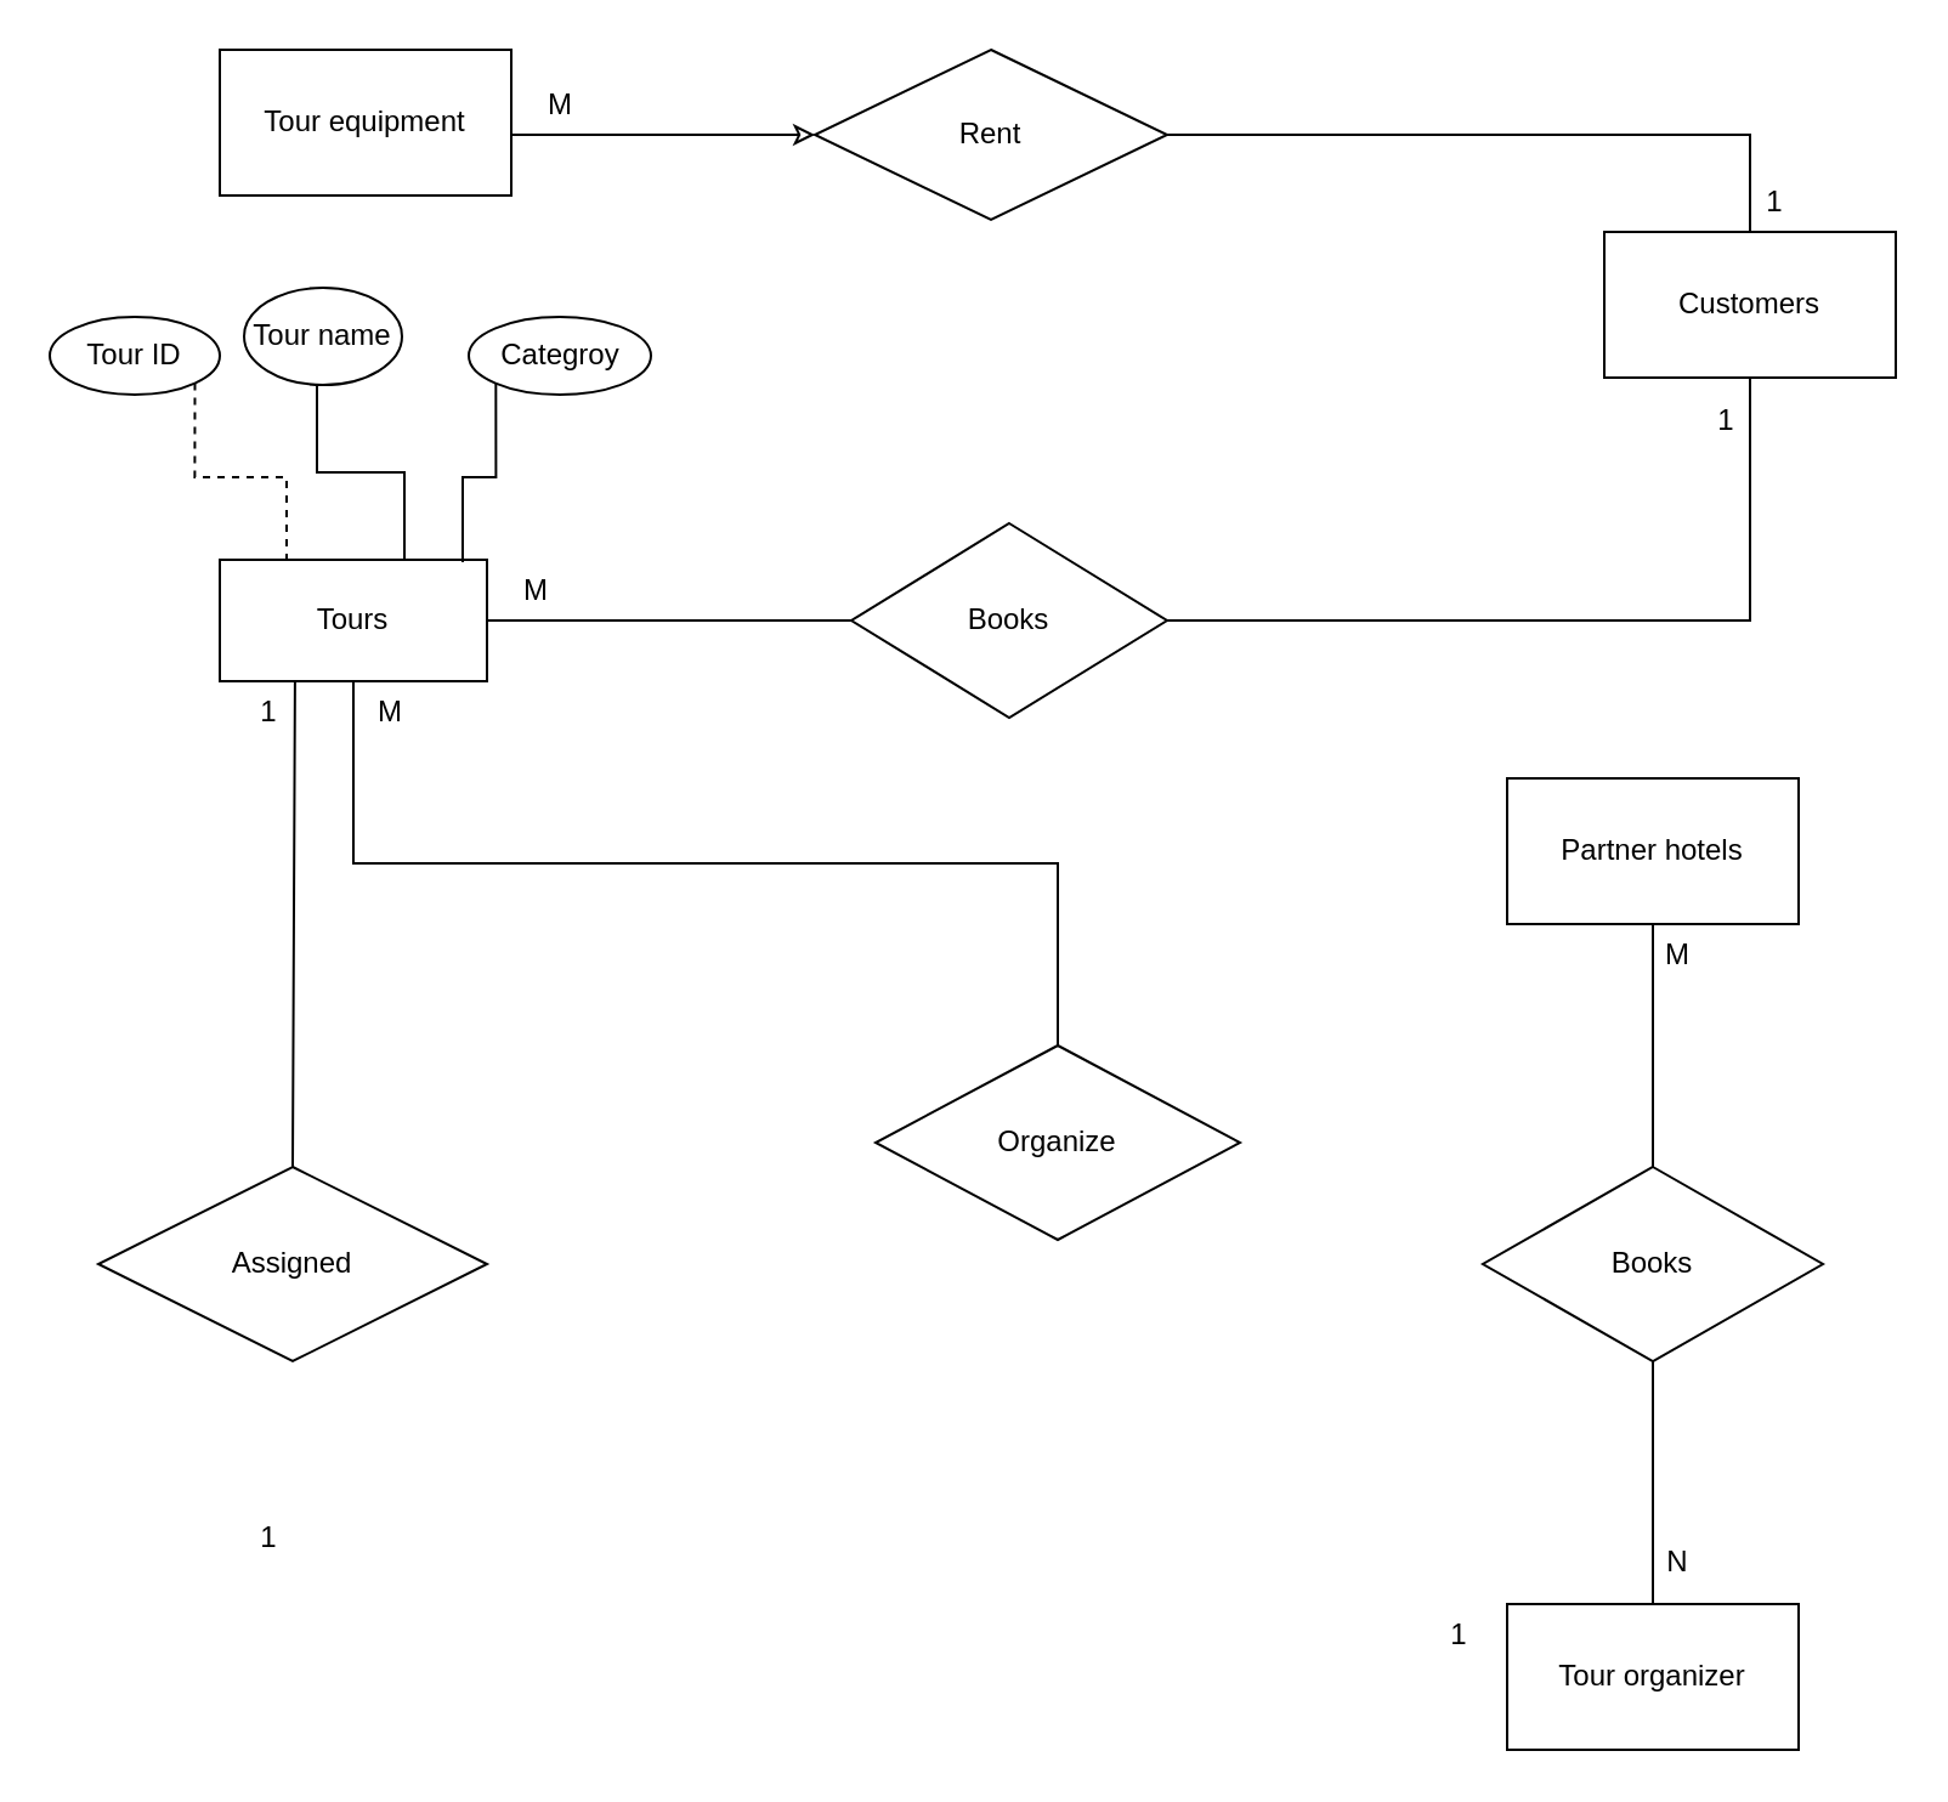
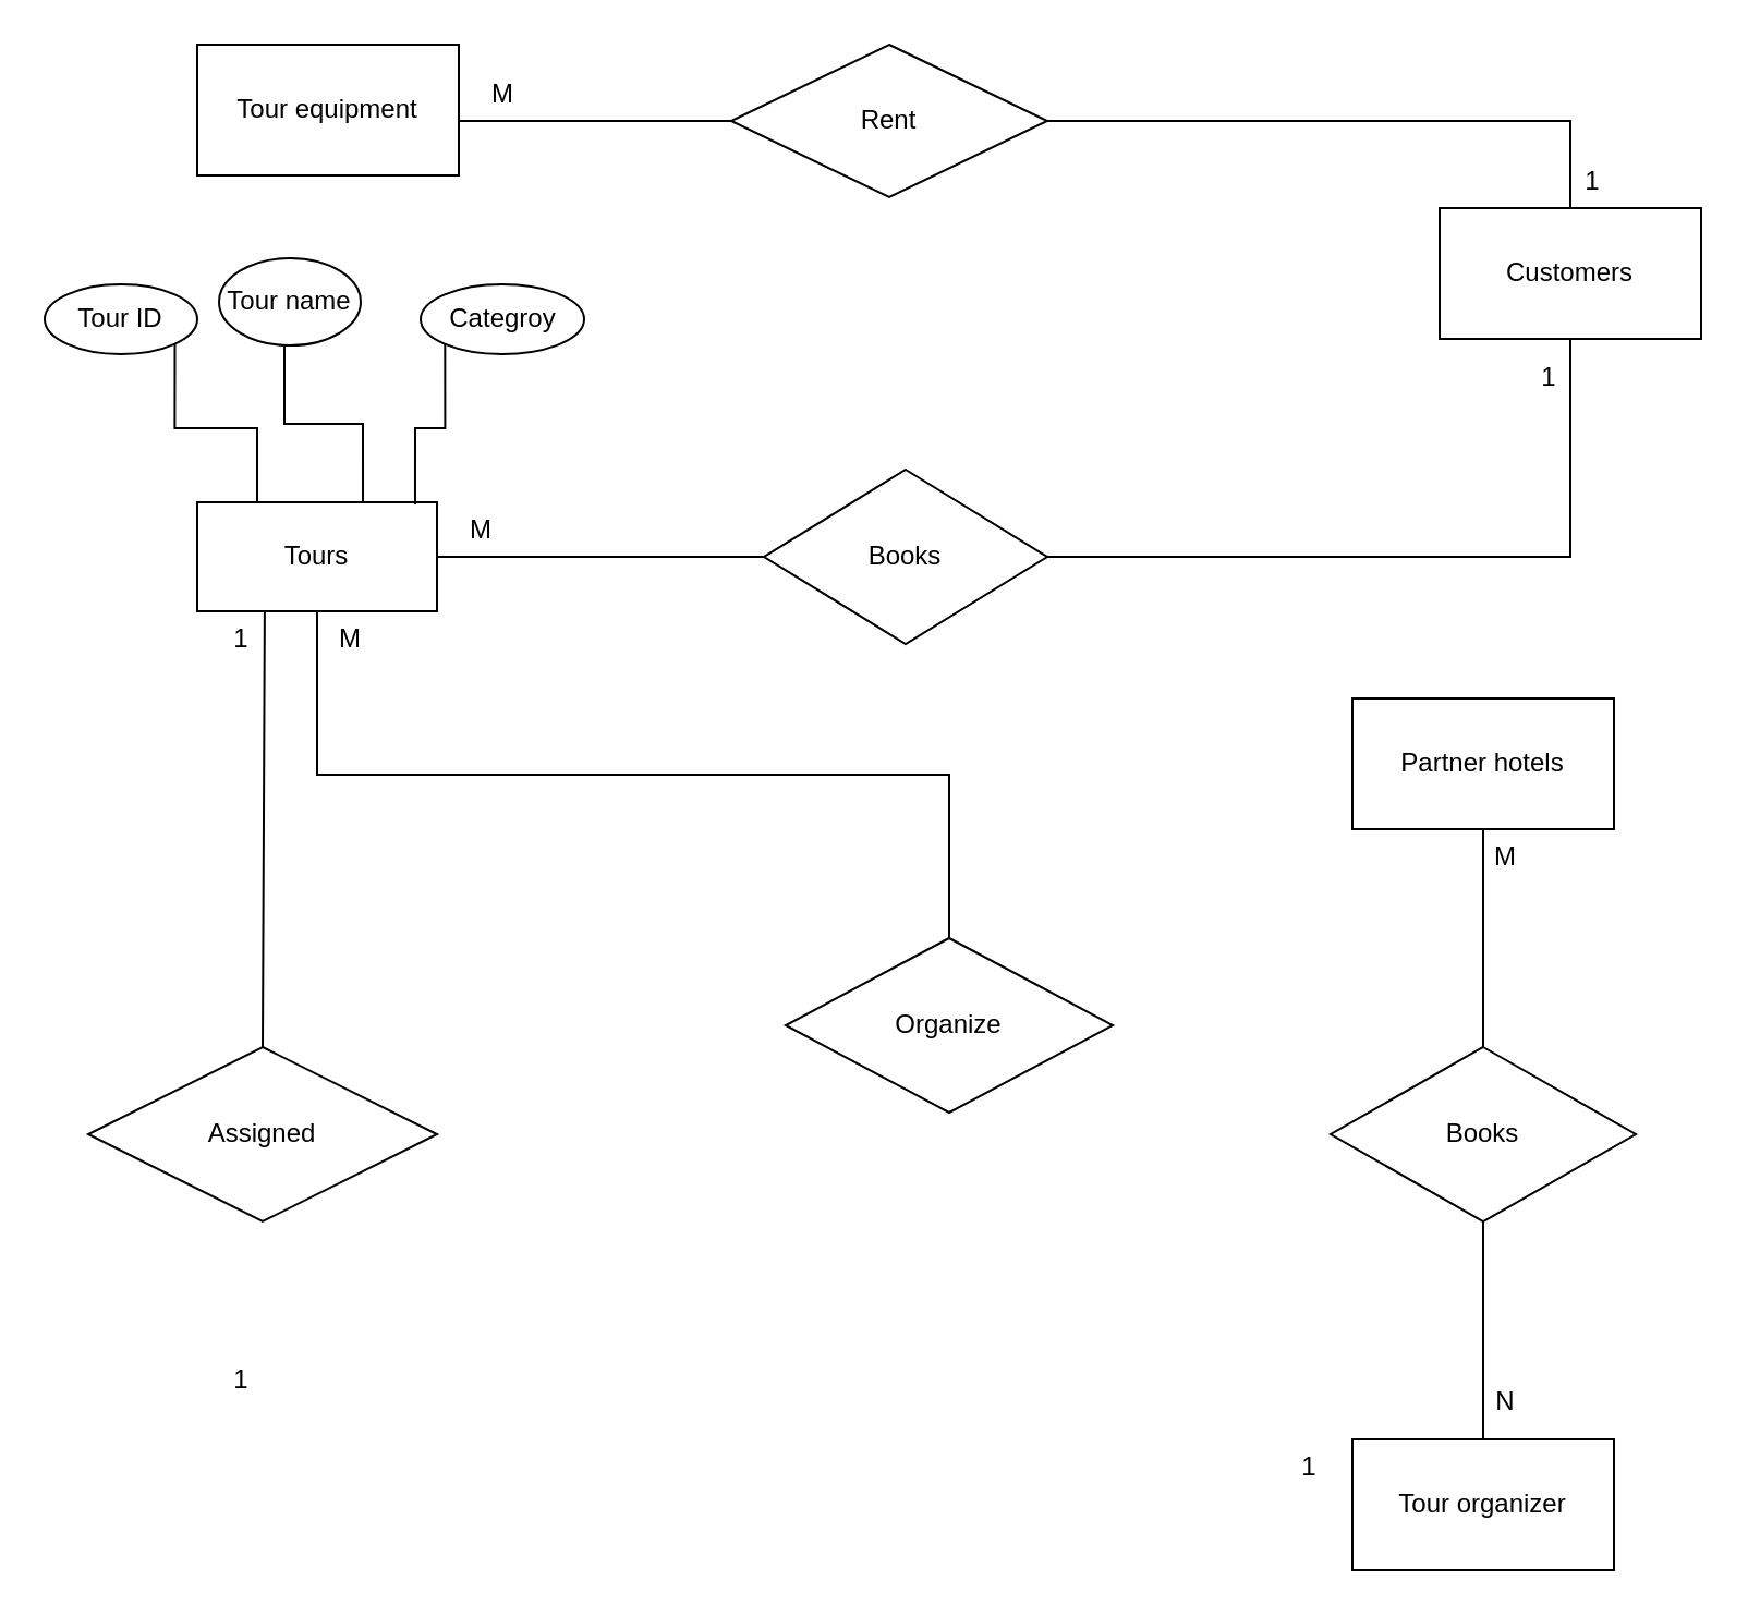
  <mxCell id="0" />
  <mxCell id="1" parent="0" />
  <mxCell id="2" style="rounded=0;orthogonalLoop=1;jettySize=auto;html=1;entryX=0;entryY=0.5;entryDx=0;entryDy=0;endArrow=none;endFill=0;" edge="1" parent="1" source="5" target="7"><mxGeometry relative="1" as="geometry" /></mxCell>
  <mxCell id="3" style="edgeStyle=orthogonalEdgeStyle;rounded=0;orthogonalLoop=1;jettySize=auto;html=1;exitX=0.5;exitY=1;exitDx=0;exitDy=0;endArrow=none;endFill=0;" edge="1" parent="1" source="5" target="13"><mxGeometry relative="1" as="geometry" /></mxCell>
  <mxCell id="4" style="edgeStyle=orthogonalEdgeStyle;rounded=0;orthogonalLoop=1;jettySize=auto;html=1;exitX=0.25;exitY=1;exitDx=0;exitDy=0;startArrow=none;startFill=0;endArrow=none;endFill=0;entryX=0.5;entryY=0;entryDx=0;entryDy=0;" edge="1" parent="1" target="19"><mxGeometry relative="1" as="geometry"><mxPoint x="118.72" y="270" as="sourcePoint" /><mxPoint x="121.22" y="470" as="targetPoint" /><Array as="points"><mxPoint x="121" y="270" /><mxPoint x="121" y="480" /></Array></mxGeometry></mxCell>
  <mxCell id="5" value="Tours" style="rounded=0;whiteSpace=wrap;html=1;" vertex="1" parent="1"><mxGeometry x="90" y="230" width="110" height="50" as="geometry" /></mxCell>
  <mxCell id="6" style="edgeStyle=orthogonalEdgeStyle;rounded=0;orthogonalLoop=1;jettySize=auto;html=1;exitX=1;exitY=0.5;exitDx=0;exitDy=0;endArrow=none;endFill=0;" edge="1" parent="1" source="7" target="9"><mxGeometry relative="1" as="geometry"><mxPoint x="710" y="160" as="targetPoint" /></mxGeometry></mxCell>
  <mxCell id="7" value="Books" style="rhombus;whiteSpace=wrap;html=1;" vertex="1" parent="1"><mxGeometry x="350" y="215" width="130" height="80" as="geometry" /></mxCell>
  <mxCell id="8" style="edgeStyle=orthogonalEdgeStyle;rounded=0;orthogonalLoop=1;jettySize=auto;html=1;exitX=0.5;exitY=0;exitDx=0;exitDy=0;entryX=1;entryY=0.5;entryDx=0;entryDy=0;endArrow=none;endFill=0;" edge="1" parent="1" source="9" target="10"><mxGeometry relative="1" as="geometry" /></mxCell>
  <mxCell id="9" value="Customers&lt;br&gt;" style="rounded=0;whiteSpace=wrap;html=1;" vertex="1" parent="1"><mxGeometry x="660" y="95" width="120" height="60" as="geometry" /></mxCell>
  <mxCell id="10" value="Rent" style="rhombus;whiteSpace=wrap;html=1;" vertex="1" parent="1"><mxGeometry x="335" y="20" width="145" height="70" as="geometry" /></mxCell>
- <mxCell id="11" style="edgeStyle=orthogonalEdgeStyle;rounded=0;orthogonalLoop=1;jettySize=auto;html=1;exitX=1;exitY=0.5;exitDx=0;exitDy=0;endArrow=classic;endFill=0;entryX=0;entryY=0.5;entryDx=0;entryDy=0;" edge="1" parent="1" source="12" target="10"><mxGeometry relative="1" as="geometry"><Array as="points"><mxPoint x="210" y="55" /></Array></mxGeometry></mxCell>
+ <mxCell id="11" style="edgeStyle=orthogonalEdgeStyle;rounded=0;orthogonalLoop=1;jettySize=auto;html=1;exitX=1;exitY=0.5;exitDx=0;exitDy=0;endArrow=none;endFill=0;entryX=0;entryY=0.5;entryDx=0;entryDy=0;" edge="1" parent="1" source="12" target="10"><mxGeometry relative="1" as="geometry"><Array as="points"><mxPoint x="210" y="55" /></Array></mxGeometry></mxCell>
  <mxCell id="12" value="Tour equipment" style="rounded=0;whiteSpace=wrap;html=1;" vertex="1" parent="1"><mxGeometry x="90" y="20" width="120" height="60" as="geometry" /></mxCell>
  <mxCell id="13" value="Organize" style="rhombus;whiteSpace=wrap;html=1;" vertex="1" parent="1"><mxGeometry x="360" y="430" width="150" height="80" as="geometry" /></mxCell>
  <mxCell id="14" style="edgeStyle=orthogonalEdgeStyle;rounded=0;orthogonalLoop=1;jettySize=auto;html=1;exitX=0.5;exitY=0;exitDx=0;exitDy=0;endArrow=none;endFill=0;" edge="1" parent="1" source="15" target="16"><mxGeometry relative="1" as="geometry" /></mxCell>
  <mxCell id="15" value="Tour organizer" style="rounded=0;whiteSpace=wrap;html=1;" vertex="1" parent="1"><mxGeometry x="620" y="660" width="120" height="60" as="geometry" /></mxCell>
  <mxCell id="16" value="Books" style="rhombus;whiteSpace=wrap;html=1;" vertex="1" parent="1"><mxGeometry x="610" y="480" width="140" height="80" as="geometry" /></mxCell>
  <mxCell id="17" style="edgeStyle=orthogonalEdgeStyle;rounded=0;orthogonalLoop=1;jettySize=auto;html=1;exitX=0.5;exitY=1;exitDx=0;exitDy=0;entryX=0.5;entryY=0;entryDx=0;entryDy=0;endArrow=none;endFill=0;" edge="1" parent="1" source="18" target="16"><mxGeometry relative="1" as="geometry" /></mxCell>
  <mxCell id="18" value="Partner hotels" style="rounded=0;whiteSpace=wrap;html=1;" vertex="1" parent="1"><mxGeometry x="620" y="320" width="120" height="60" as="geometry" /></mxCell>
  <mxCell id="19" value="Assigned" style="rhombus;whiteSpace=wrap;html=1;" vertex="1" parent="1"><mxGeometry x="40" y="480" width="160" height="80" as="geometry" /></mxCell>
  <mxCell id="20" value="M" style="text;html=1;align=center;verticalAlign=middle;resizable=0;points=[];autosize=1;strokeColor=none;fillColor=none;" vertex="1" parent="1"><mxGeometry x="215" y="28" width="30" height="30" as="geometry" /></mxCell>
  <mxCell id="21" value="1" style="text;html=1;align=center;verticalAlign=middle;resizable=0;points=[];autosize=1;strokeColor=none;fillColor=none;" vertex="1" parent="1"><mxGeometry x="715" y="68" width="30" height="30" as="geometry" /></mxCell>
  <mxCell id="22" value="M" style="text;html=1;align=center;verticalAlign=middle;resizable=0;points=[];autosize=1;strokeColor=none;fillColor=none;" vertex="1" parent="1"><mxGeometry x="205" y="228" width="30" height="30" as="geometry" /></mxCell>
  <mxCell id="23" value="1" style="text;html=1;align=center;verticalAlign=middle;resizable=0;points=[];autosize=1;strokeColor=none;fillColor=none;" vertex="1" parent="1"><mxGeometry x="695" y="158" width="30" height="30" as="geometry" /></mxCell>
  <mxCell id="24" value="M" style="text;html=1;align=center;verticalAlign=middle;resizable=0;points=[];autosize=1;strokeColor=none;fillColor=none;" vertex="1" parent="1"><mxGeometry x="145" y="278" width="30" height="30" as="geometry" /></mxCell>
  <mxCell id="25" value="1" style="text;html=1;align=center;verticalAlign=middle;resizable=0;points=[];autosize=1;strokeColor=none;fillColor=none;" vertex="1" parent="1"><mxGeometry x="585" y="658" width="30" height="30" as="geometry" /></mxCell>
  <mxCell id="26" value="M" style="text;html=1;align=center;verticalAlign=middle;resizable=0;points=[];autosize=1;strokeColor=none;fillColor=none;" vertex="1" parent="1"><mxGeometry x="675" y="378" width="30" height="30" as="geometry" /></mxCell>
  <mxCell id="27" value="N" style="text;html=1;align=center;verticalAlign=middle;resizable=0;points=[];autosize=1;strokeColor=none;fillColor=none;" vertex="1" parent="1"><mxGeometry x="675" y="628" width="30" height="30" as="geometry" /></mxCell>
  <mxCell id="28" value="1" style="text;html=1;align=center;verticalAlign=middle;resizable=0;points=[];autosize=1;strokeColor=none;fillColor=none;" vertex="1" parent="1"><mxGeometry x="95" y="278" width="30" height="30" as="geometry" /></mxCell>
  <mxCell id="29" value="1" style="text;html=1;align=center;verticalAlign=middle;resizable=0;points=[];autosize=1;strokeColor=none;fillColor=none;" vertex="1" parent="1"><mxGeometry x="95" y="618" width="30" height="30" as="geometry" /></mxCell>
- <mxCell id="30" style="edgeStyle=orthogonalEdgeStyle;rounded=0;orthogonalLoop=1;jettySize=auto;html=1;exitX=1;exitY=1;exitDx=0;exitDy=0;entryX=0.25;entryY=0;entryDx=0;entryDy=0;endArrow=none;endFill=0;dashed=1;" edge="1" parent="1" source="31" target="5"><mxGeometry relative="1" as="geometry" /></mxCell>
+ <mxCell id="30" style="edgeStyle=orthogonalEdgeStyle;rounded=0;orthogonalLoop=1;jettySize=auto;html=1;exitX=1;exitY=1;exitDx=0;exitDy=0;entryX=0.25;entryY=0;entryDx=0;entryDy=0;endArrow=none;endFill=0;" edge="1" parent="1" source="31" target="5"><mxGeometry relative="1" as="geometry" /></mxCell>
  <mxCell id="31" value="Tour ID" style="ellipse;whiteSpace=wrap;html=1;" vertex="1" parent="1"><mxGeometry x="20" y="130" width="70" height="32" as="geometry" /></mxCell>
  <mxCell id="32" style="edgeStyle=orthogonalEdgeStyle;rounded=0;orthogonalLoop=1;jettySize=auto;html=1;exitX=1;exitY=1;exitDx=0;exitDy=0;endArrow=none;endFill=0;entryX=0.691;entryY=0;entryDx=0;entryDy=0;entryPerimeter=0;" edge="1" parent="1" source="33" target="5"><mxGeometry relative="1" as="geometry"><mxPoint x="166" y="210" as="targetPoint" /><Array as="points"><mxPoint x="130" y="152" /><mxPoint x="130" y="194" /><mxPoint x="166" y="194" /></Array></mxGeometry></mxCell>
  <mxCell id="33" value="Tour name" style="ellipse;whiteSpace=wrap;html=1;" vertex="1" parent="1"><mxGeometry x="100" y="118" width="65" height="40" as="geometry" /></mxCell>
  <mxCell id="34" style="edgeStyle=orthogonalEdgeStyle;rounded=0;orthogonalLoop=1;jettySize=auto;html=1;exitX=0;exitY=1;exitDx=0;exitDy=0;entryX=0.909;entryY=0.02;entryDx=0;entryDy=0;entryPerimeter=0;endArrow=none;endFill=0;" edge="1" parent="1" source="35" target="5"><mxGeometry relative="1" as="geometry" /></mxCell>
  <mxCell id="35" value="Categroy" style="ellipse;whiteSpace=wrap;html=1;" vertex="1" parent="1"><mxGeometry x="192.5" y="130" width="75" height="32" as="geometry" /></mxCell>
